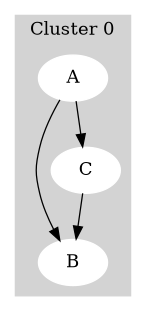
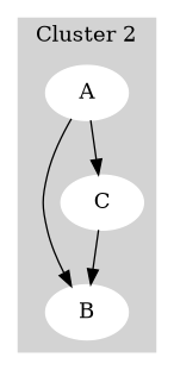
  digraph {
    node [color=white style=filled]
    A
    B
    C
    subgraph cluster_1 {
      color=lightgrey
-     label="Cluster 0"
+     label="Cluster 2"
      style=filled
      A
      B
      C
    }
    A -> B
    A -> C
    C -> B
  }
